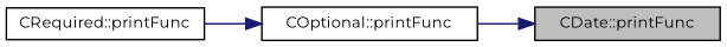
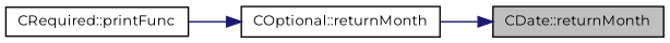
  digraph {
    fontname=Montserrat
    rankdir=RL
    node [color=black fillcolor=white fontname=Montserrat fontsize=10 shape=record style=filled]
    edge [color=midnightblue dir=back fontname=Montserrat fontsize=10 labelfontname=Helvetica labelfontsize=10 style=solid]
-   n1 [fillcolor=grey75 fontcolor=black height=0.2 label="CDate::printFunc" width=0.4]
-   n2 [height=0.2 label="COptional::printFunc" width=0.4]
+   n1 [fillcolor=grey75 fontcolor=black height=0.2 label="CDate::returnMonth" width=0.4]
+   n2 [height=0.2 label="COptional::returnMonth" width=0.4]
    n3 [height=0.2 label="CRequired::printFunc" width=0.4]
    n1 -> n2
    n2 -> n3
  }
